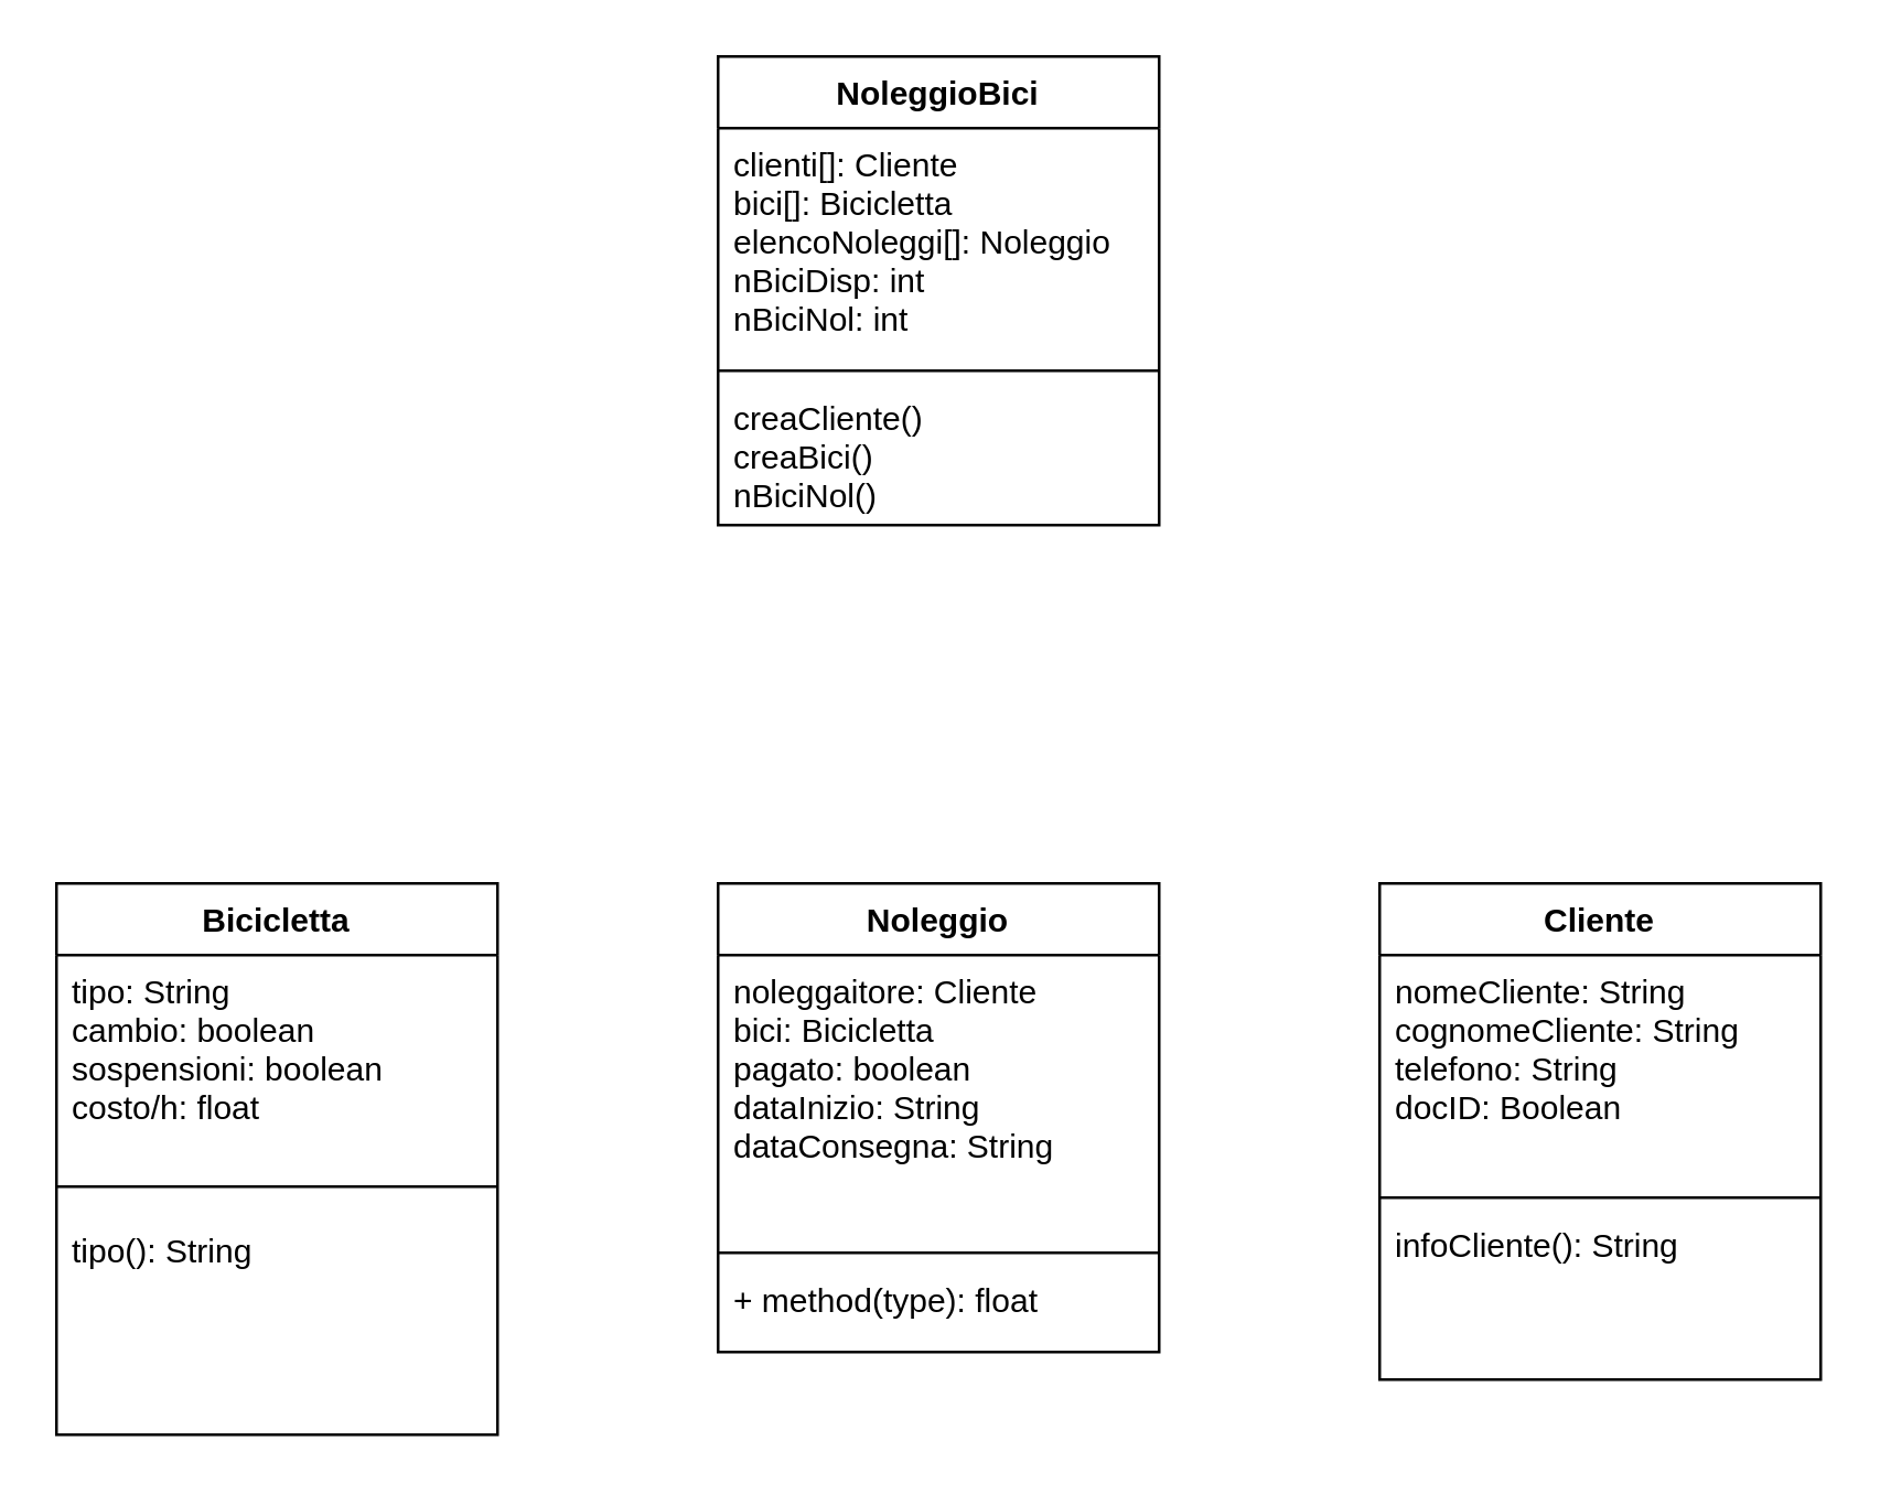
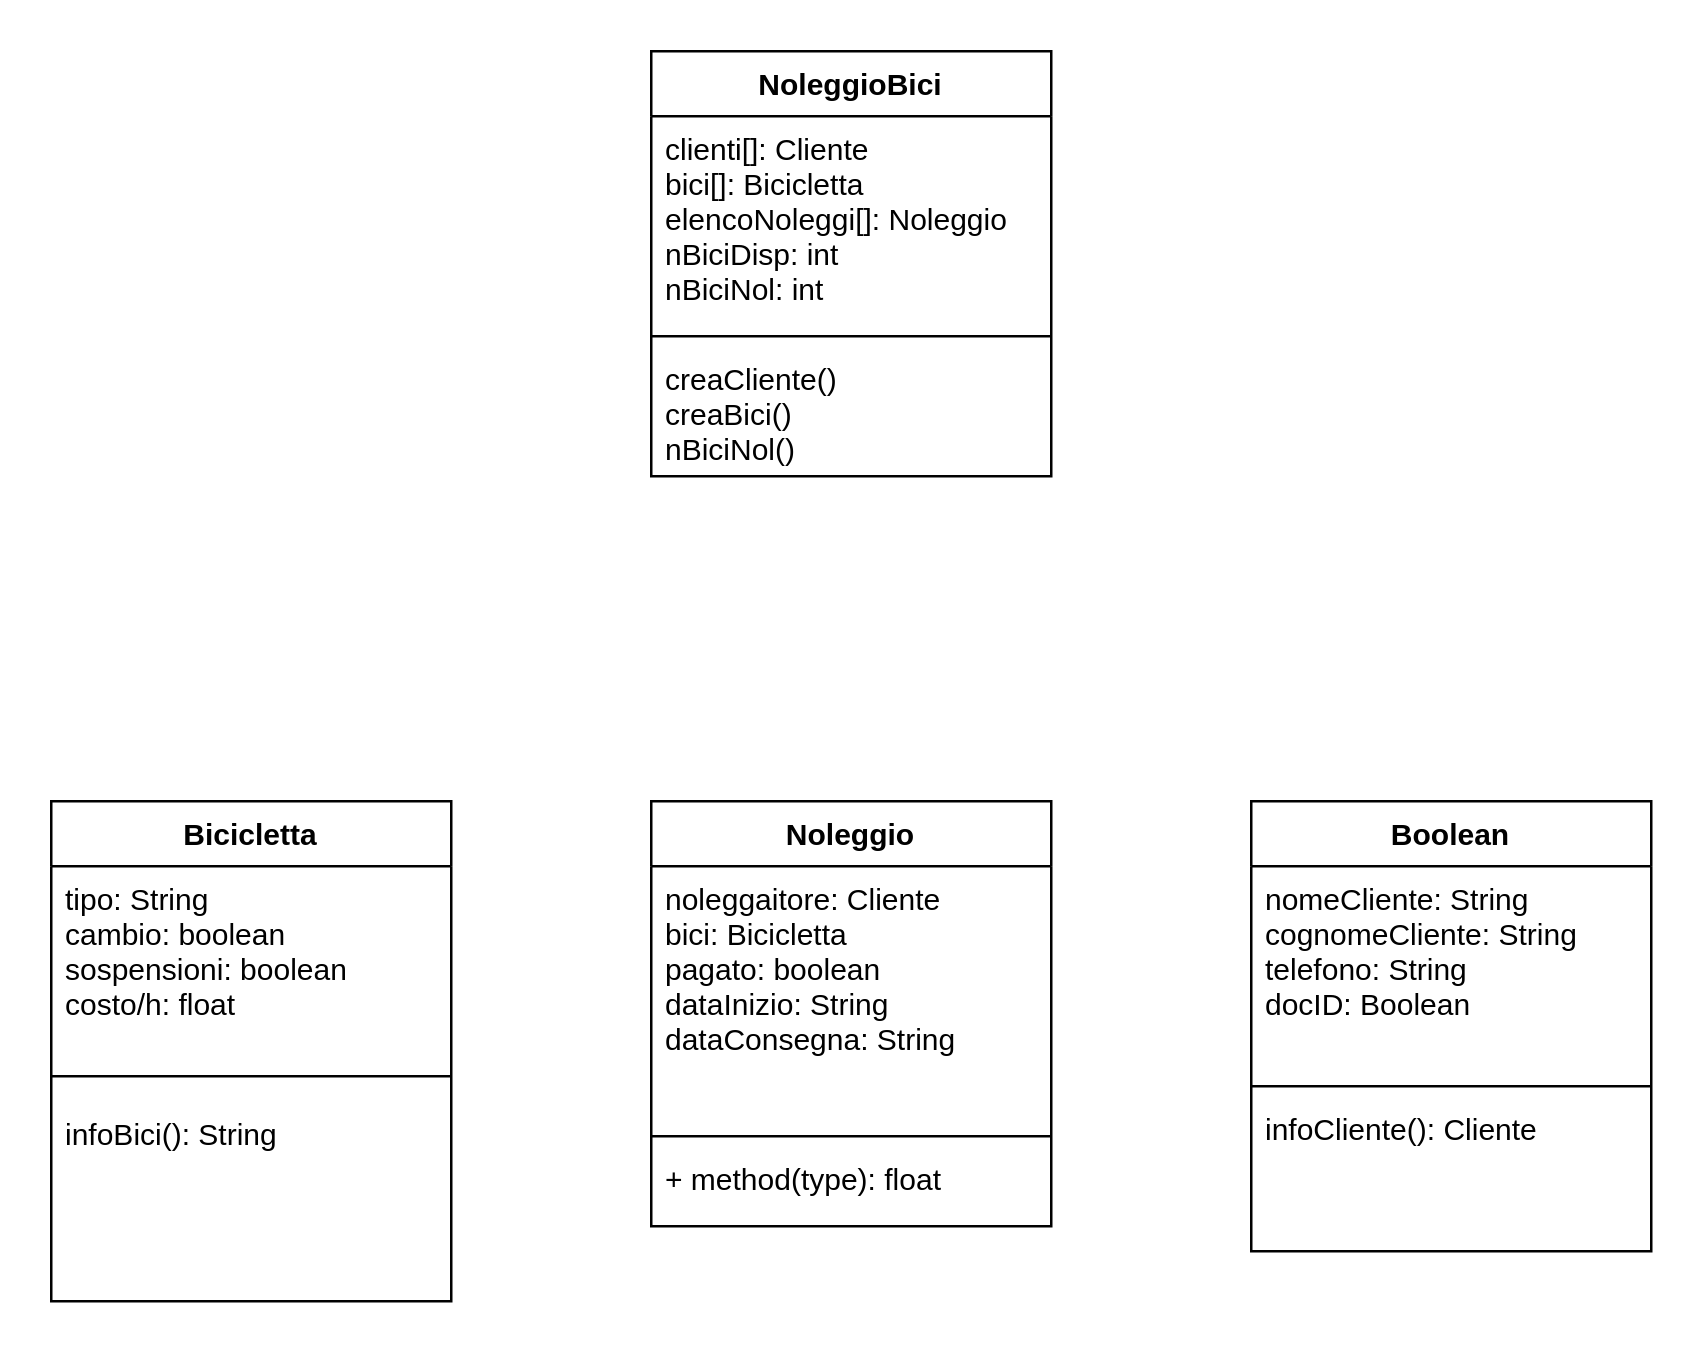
  <mxCell id="0" />
  <mxCell id="1" parent="0" />
  <mxCell id="2" value="Bicicletta" style="swimlane;fontStyle=1;align=center;verticalAlign=top;childLayout=stackLayout;horizontal=1;startSize=26;horizontalStack=0;resizeParent=1;resizeParentMax=0;resizeLast=0;collapsible=1;marginBottom=0;" parent="1" vertex="1"><mxGeometry x="20" y="320" width="160" height="200" as="geometry" /></mxCell>
  <mxCell id="3" value="tipo: String&#10;cambio: boolean&#10;sospensioni: boolean&#10;costo/h: float" style="text;strokeColor=none;fillColor=none;align=left;verticalAlign=top;spacingLeft=4;spacingRight=4;overflow=hidden;rotatable=0;points=[[0,0.5],[1,0.5]];portConstraint=eastwest;" parent="2" vertex="1"><mxGeometry y="26" width="160" height="74" as="geometry" /></mxCell>
  <mxCell id="4" value="" style="line;strokeWidth=1;fillColor=none;align=left;verticalAlign=middle;spacingTop=-1;spacingLeft=3;spacingRight=3;rotatable=0;labelPosition=right;points=[];portConstraint=eastwest;" parent="2" vertex="1"><mxGeometry y="100" width="160" height="20" as="geometry" /></mxCell>
- <mxCell id="5" value="tipo(): String" style="text;strokeColor=none;fillColor=none;align=left;verticalAlign=top;spacingLeft=4;spacingRight=4;overflow=hidden;rotatable=0;points=[[0,0.5],[1,0.5]];portConstraint=eastwest;" parent="2" vertex="1"><mxGeometry y="120" width="160" height="80" as="geometry" /></mxCell>
- <mxCell id="6" value="Cliente" style="swimlane;fontStyle=1;align=center;verticalAlign=top;childLayout=stackLayout;horizontal=1;startSize=26;horizontalStack=0;resizeParent=1;resizeParentMax=0;resizeLast=0;collapsible=1;marginBottom=0;" parent="1" vertex="1"><mxGeometry x="500" y="320" width="160" height="180" as="geometry" /></mxCell>
+ <mxCell id="5" value="infoBici(): String" style="text;strokeColor=none;fillColor=none;align=left;verticalAlign=top;spacingLeft=4;spacingRight=4;overflow=hidden;rotatable=0;points=[[0,0.5],[1,0.5]];portConstraint=eastwest;" parent="2" vertex="1"><mxGeometry y="120" width="160" height="80" as="geometry" /></mxCell>
+ <mxCell id="6" value="Boolean" style="swimlane;fontStyle=1;align=center;verticalAlign=top;childLayout=stackLayout;horizontal=1;startSize=26;horizontalStack=0;resizeParent=1;resizeParentMax=0;resizeLast=0;collapsible=1;marginBottom=0;" parent="1" vertex="1"><mxGeometry x="500" y="320" width="160" height="180" as="geometry" /></mxCell>
  <mxCell id="7" value="nomeCliente: String&#10;cognomeCliente: String&#10;telefono: String&#10;docID: Boolean" style="text;strokeColor=none;fillColor=none;align=left;verticalAlign=top;spacingLeft=4;spacingRight=4;overflow=hidden;rotatable=0;points=[[0,0.5],[1,0.5]];portConstraint=eastwest;" parent="6" vertex="1"><mxGeometry y="26" width="160" height="84" as="geometry" /></mxCell>
  <mxCell id="8" value="" style="line;strokeWidth=1;fillColor=none;align=left;verticalAlign=middle;spacingTop=-1;spacingLeft=3;spacingRight=3;rotatable=0;labelPosition=right;points=[];portConstraint=eastwest;" parent="6" vertex="1"><mxGeometry y="110" width="160" height="8" as="geometry" /></mxCell>
- <mxCell id="9" value="infoCliente(): String&#10;" style="text;strokeColor=none;fillColor=none;align=left;verticalAlign=top;spacingLeft=4;spacingRight=4;overflow=hidden;rotatable=0;points=[[0,0.5],[1,0.5]];portConstraint=eastwest;" parent="6" vertex="1"><mxGeometry y="118" width="160" height="62" as="geometry" /></mxCell>
+ <mxCell id="9" value="infoCliente(): Cliente&#10;" style="text;strokeColor=none;fillColor=none;align=left;verticalAlign=top;spacingLeft=4;spacingRight=4;overflow=hidden;rotatable=0;points=[[0,0.5],[1,0.5]];portConstraint=eastwest;" parent="6" vertex="1"><mxGeometry y="118" width="160" height="62" as="geometry" /></mxCell>
  <mxCell id="10" value="NoleggioBici" style="swimlane;fontStyle=1;align=center;verticalAlign=top;childLayout=stackLayout;horizontal=1;startSize=26;horizontalStack=0;resizeParent=1;resizeParentMax=0;resizeLast=0;collapsible=1;marginBottom=0;" parent="1" vertex="1"><mxGeometry x="260" y="20" width="160" height="170" as="geometry" /></mxCell>
  <mxCell id="11" value="clienti[]: Cliente&#10;bici[]: Bicicletta&#10;elencoNoleggi[]: Noleggio&#10;nBiciDisp: int&#10;nBiciNol: int" style="text;strokeColor=none;fillColor=none;align=left;verticalAlign=top;spacingLeft=4;spacingRight=4;overflow=hidden;rotatable=0;points=[[0,0.5],[1,0.5]];portConstraint=eastwest;" parent="10" vertex="1"><mxGeometry y="26" width="160" height="84" as="geometry" /></mxCell>
  <mxCell id="12" value="" style="line;strokeWidth=1;fillColor=none;align=left;verticalAlign=middle;spacingTop=-1;spacingLeft=3;spacingRight=3;rotatable=0;labelPosition=right;points=[];portConstraint=eastwest;" parent="10" vertex="1"><mxGeometry y="110" width="160" height="8" as="geometry" /></mxCell>
  <mxCell id="13" value="creaCliente()&#10;creaBici()&#10;nBiciNol()" style="text;strokeColor=none;fillColor=none;align=left;verticalAlign=top;spacingLeft=4;spacingRight=4;overflow=hidden;rotatable=0;points=[[0,0.5],[1,0.5]];portConstraint=eastwest;" parent="10" vertex="1"><mxGeometry y="118" width="160" height="52" as="geometry" /></mxCell>
  <mxCell id="14" value="Noleggio" style="swimlane;fontStyle=1;align=center;verticalAlign=top;childLayout=stackLayout;horizontal=1;startSize=26;horizontalStack=0;resizeParent=1;resizeParentMax=0;resizeLast=0;collapsible=1;marginBottom=0;" parent="1" vertex="1"><mxGeometry x="260" y="320" width="160" height="170" as="geometry" /></mxCell>
  <mxCell id="15" value="noleggaitore: Cliente&#10;bici: Bicicletta&#10;pagato: boolean&#10;dataInizio: String&#10;dataConsegna: String" style="text;strokeColor=none;fillColor=none;align=left;verticalAlign=top;spacingLeft=4;spacingRight=4;overflow=hidden;rotatable=0;points=[[0,0.5],[1,0.5]];portConstraint=eastwest;" parent="14" vertex="1"><mxGeometry y="26" width="160" height="104" as="geometry" /></mxCell>
  <mxCell id="16" value="" style="line;strokeWidth=1;fillColor=none;align=left;verticalAlign=middle;spacingTop=-1;spacingLeft=3;spacingRight=3;rotatable=0;labelPosition=right;points=[];portConstraint=eastwest;" parent="14" vertex="1"><mxGeometry y="130" width="160" height="8" as="geometry" /></mxCell>
  <mxCell id="17" value="+ method(type): float" style="text;strokeColor=none;fillColor=none;align=left;verticalAlign=top;spacingLeft=4;spacingRight=4;overflow=hidden;rotatable=0;points=[[0,0.5],[1,0.5]];portConstraint=eastwest;" parent="14" vertex="1"><mxGeometry y="138" width="160" height="32" as="geometry" /></mxCell>
